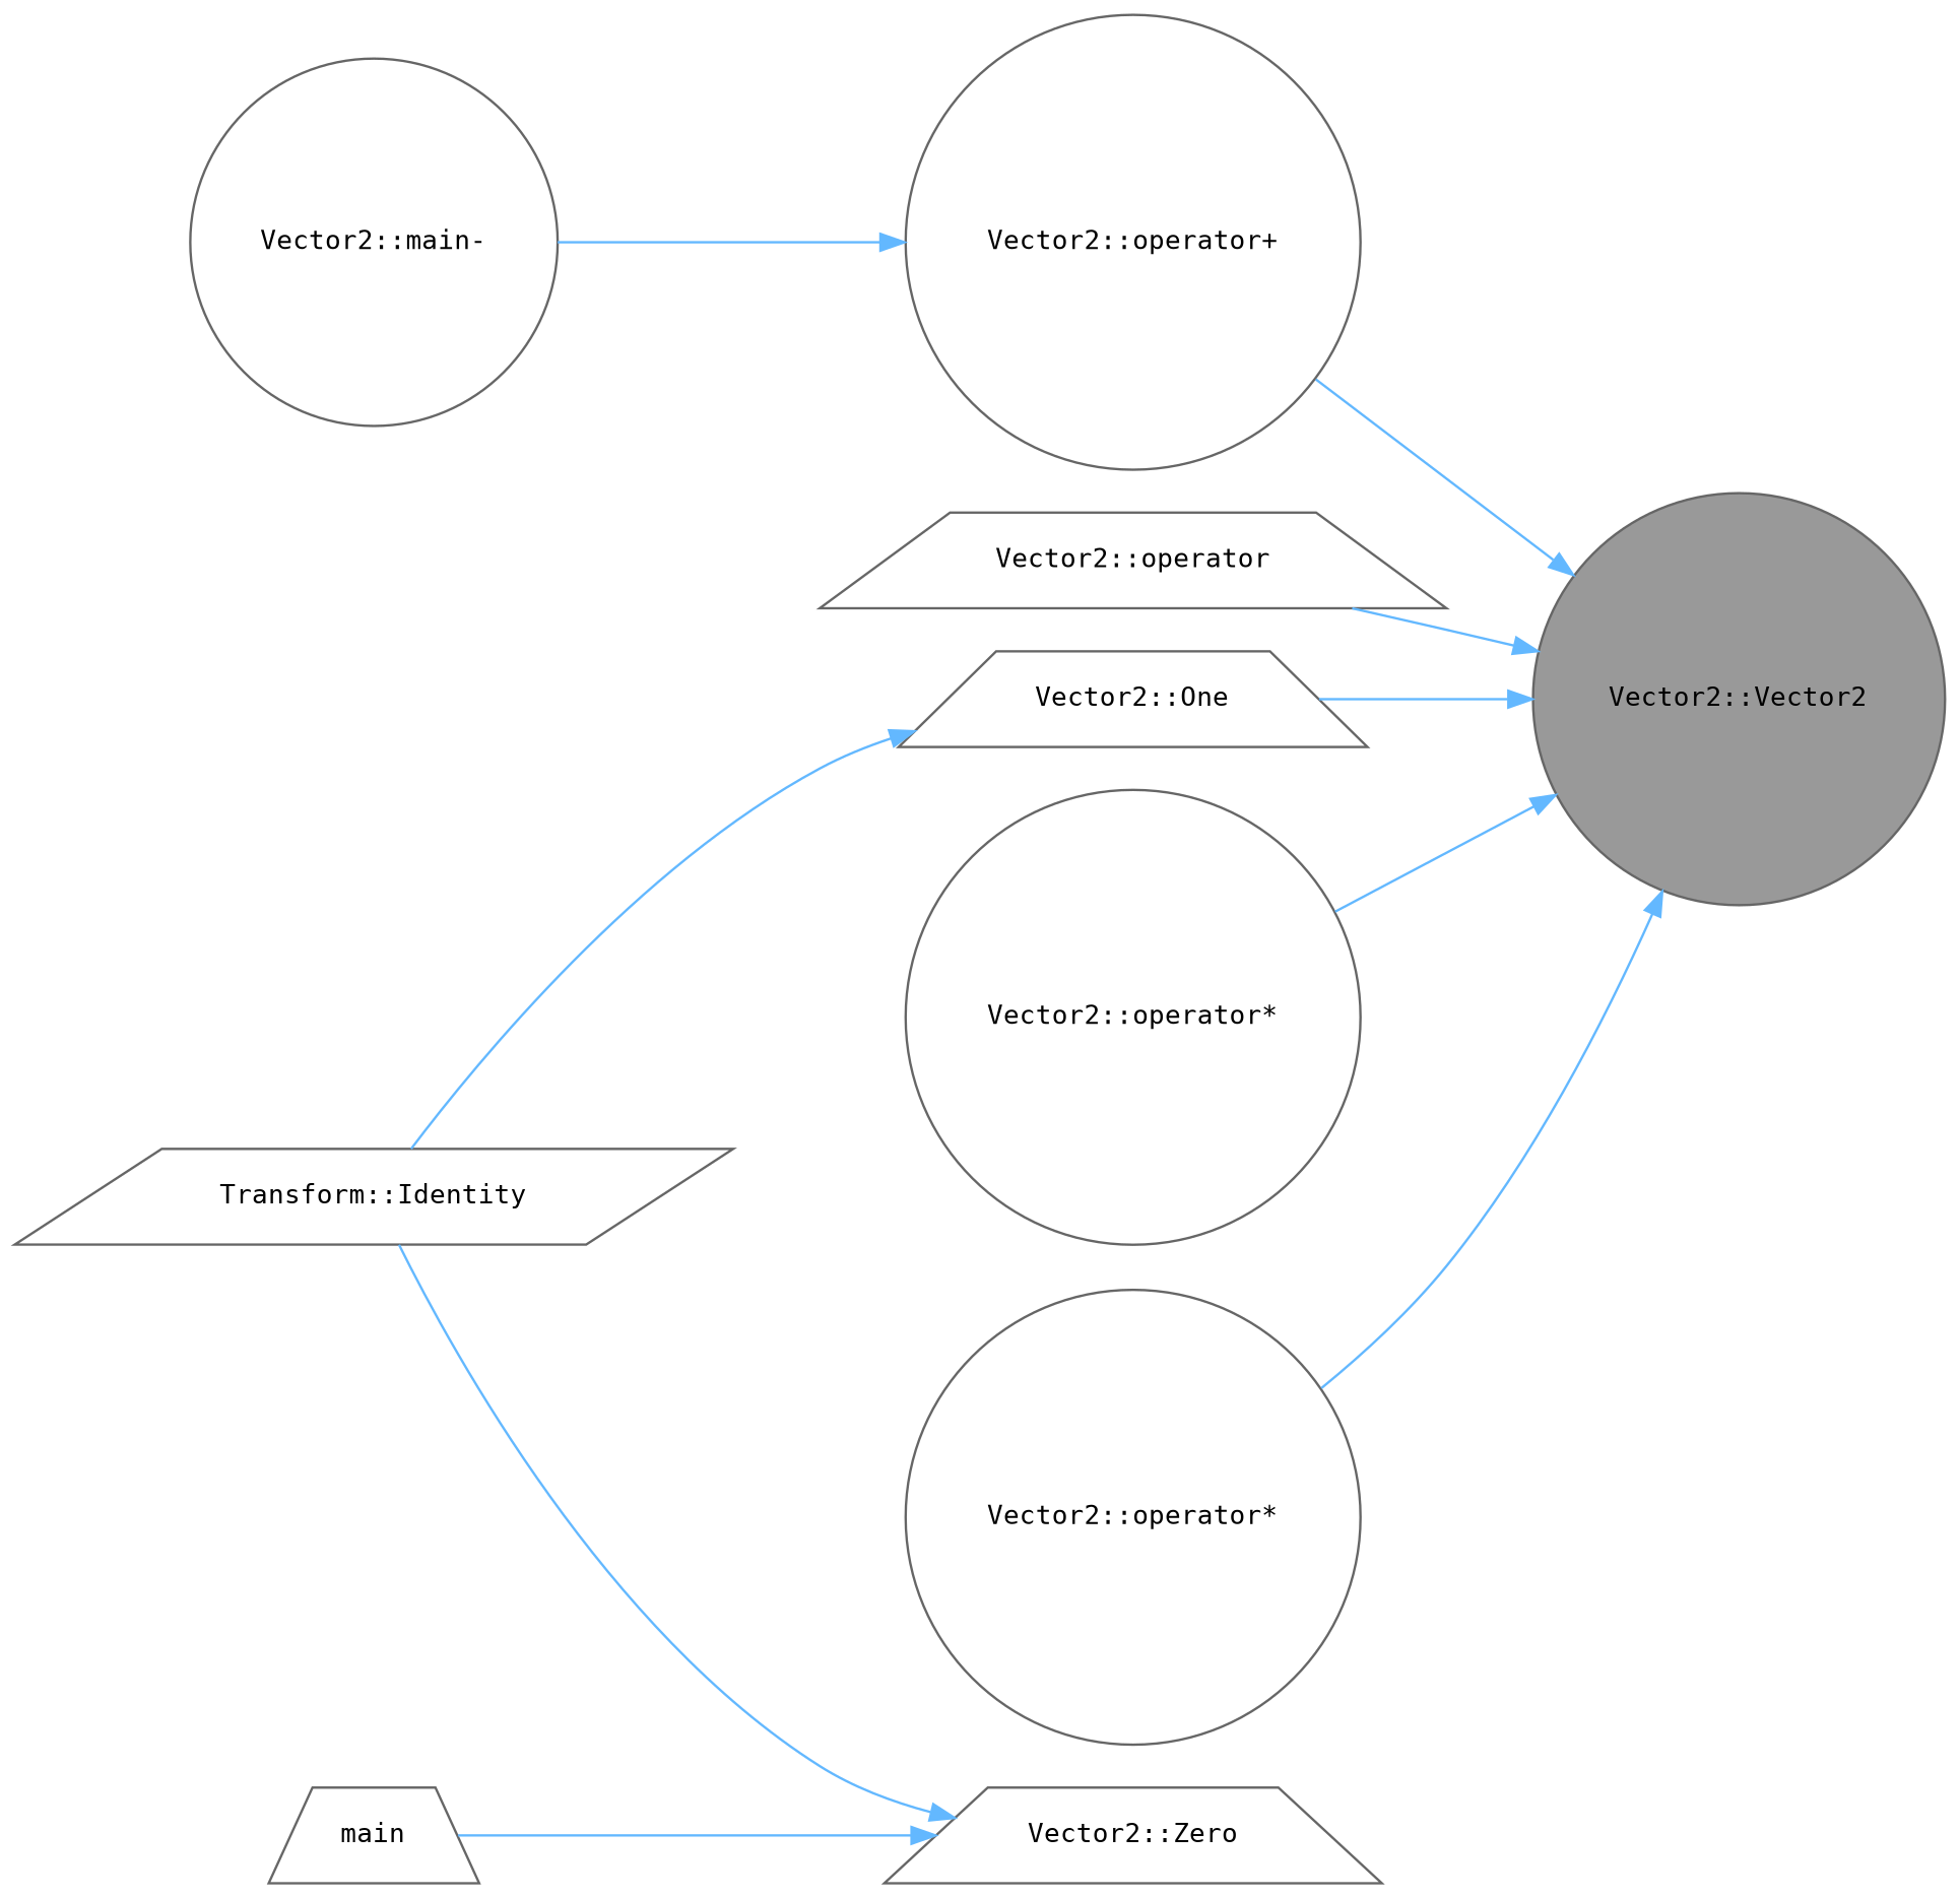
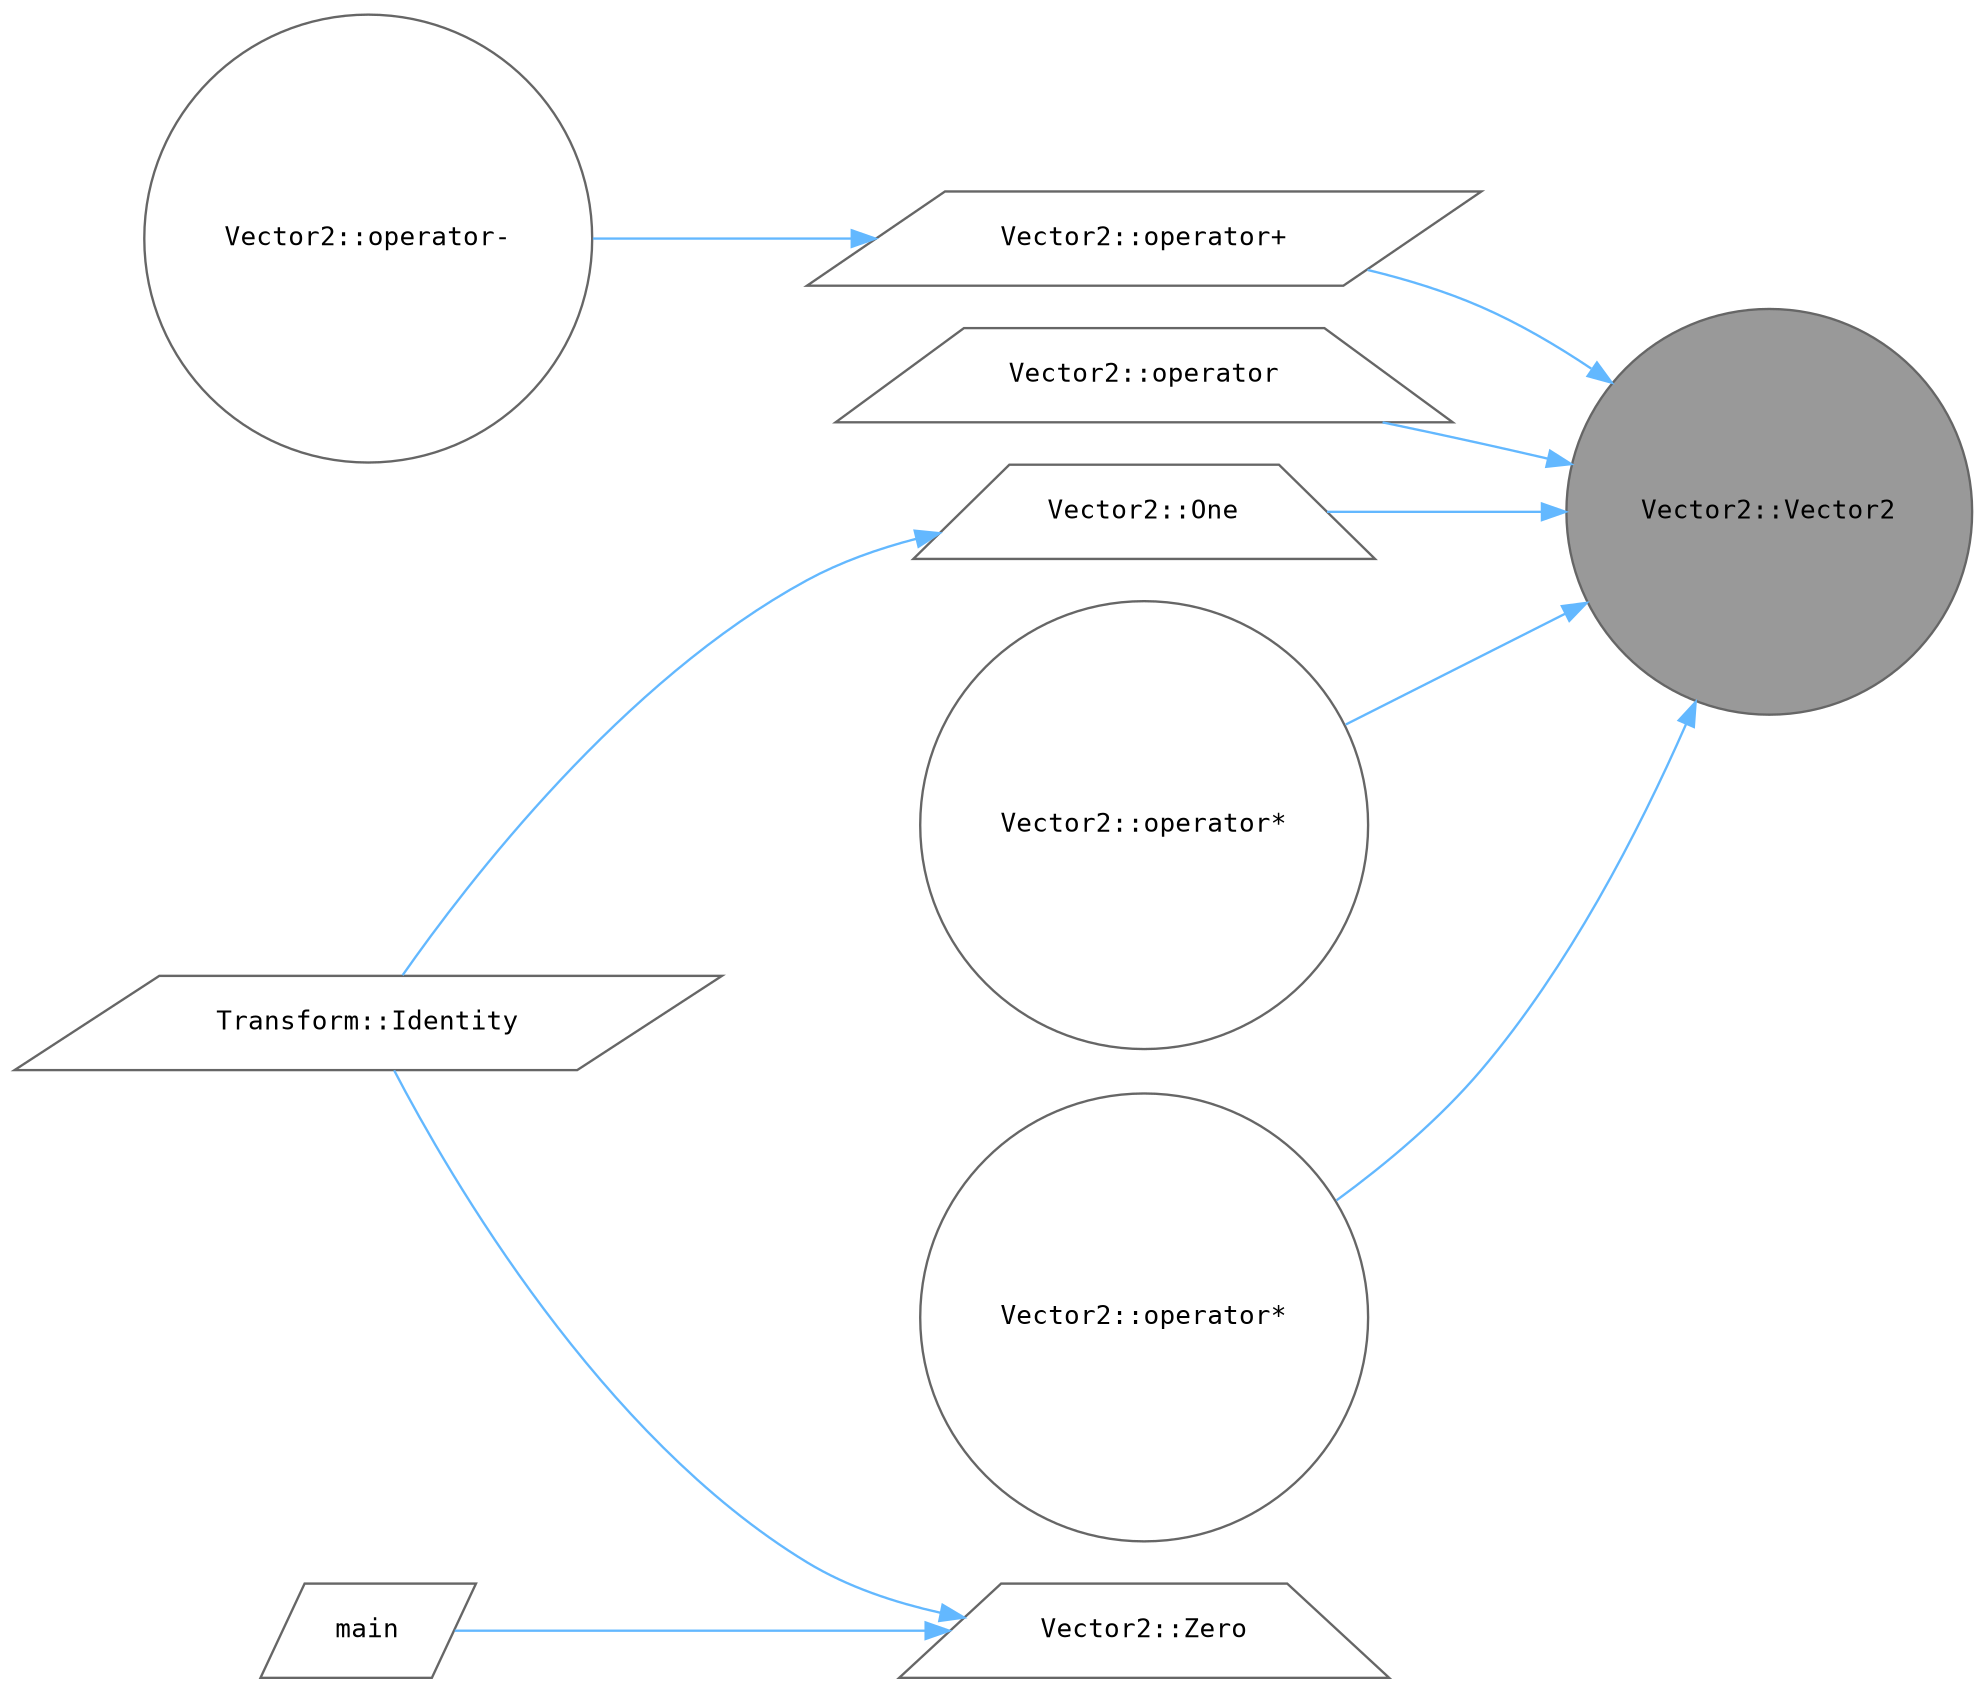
  digraph {
    rankdir=RL
    node [color=grey40 fillcolor=white fontname=Consolas fontsize=11 shape=circle style=filled]
    edge [color=steelblue1 dir=back fontname=Consolas fontsize=11 labelfontname=Helvetica labelfontsize=10 style=solid]
    n1 [color=gray40 fillcolor=grey60 fontcolor=black height=0.2 label="Vector2::Vector2" width=0.4]
    n2 [height=0.2 label="Vector2::operator" shape=trapezium width=0.4]
    n3 [height=0.2 label="Vector2::One" shape=trapezium width=0.4]
    n4 [height=0.2 label="Vector2::operator*" width=0.4]
    n5 [height=0.2 label="Vector2::operator*" width=0.4]
-   n6 [height=0.2 label="Vector2::operator+" width=0.4]
+   n6 [height=0.2 label="Vector2::operator+" shape=parallelogram width=0.4]
    n7 [height=0.2 label="Transform::Identity" shape=parallelogram width=0.4]
-   n8 [height=0.2 label="Vector2::main-" width=0.4]
+   n8 [height=0.2 label="Vector2::operator-" width=0.4]
    n9 [height=0.2 label="Vector2::Zero" shape=trapezium width=0.4]
-   n10 [height=0.2 label=main shape=trapezium width=0.4]
+   n10 [height=0.2 label=main shape=parallelogram width=0.4]
    n1 -> n2
    n1 -> n3
    n1 -> n4
    n1 -> n5
    n1 -> n6
    n3 -> n7
    n6 -> n8
    n9 -> n7
    n9 -> n10
  }
